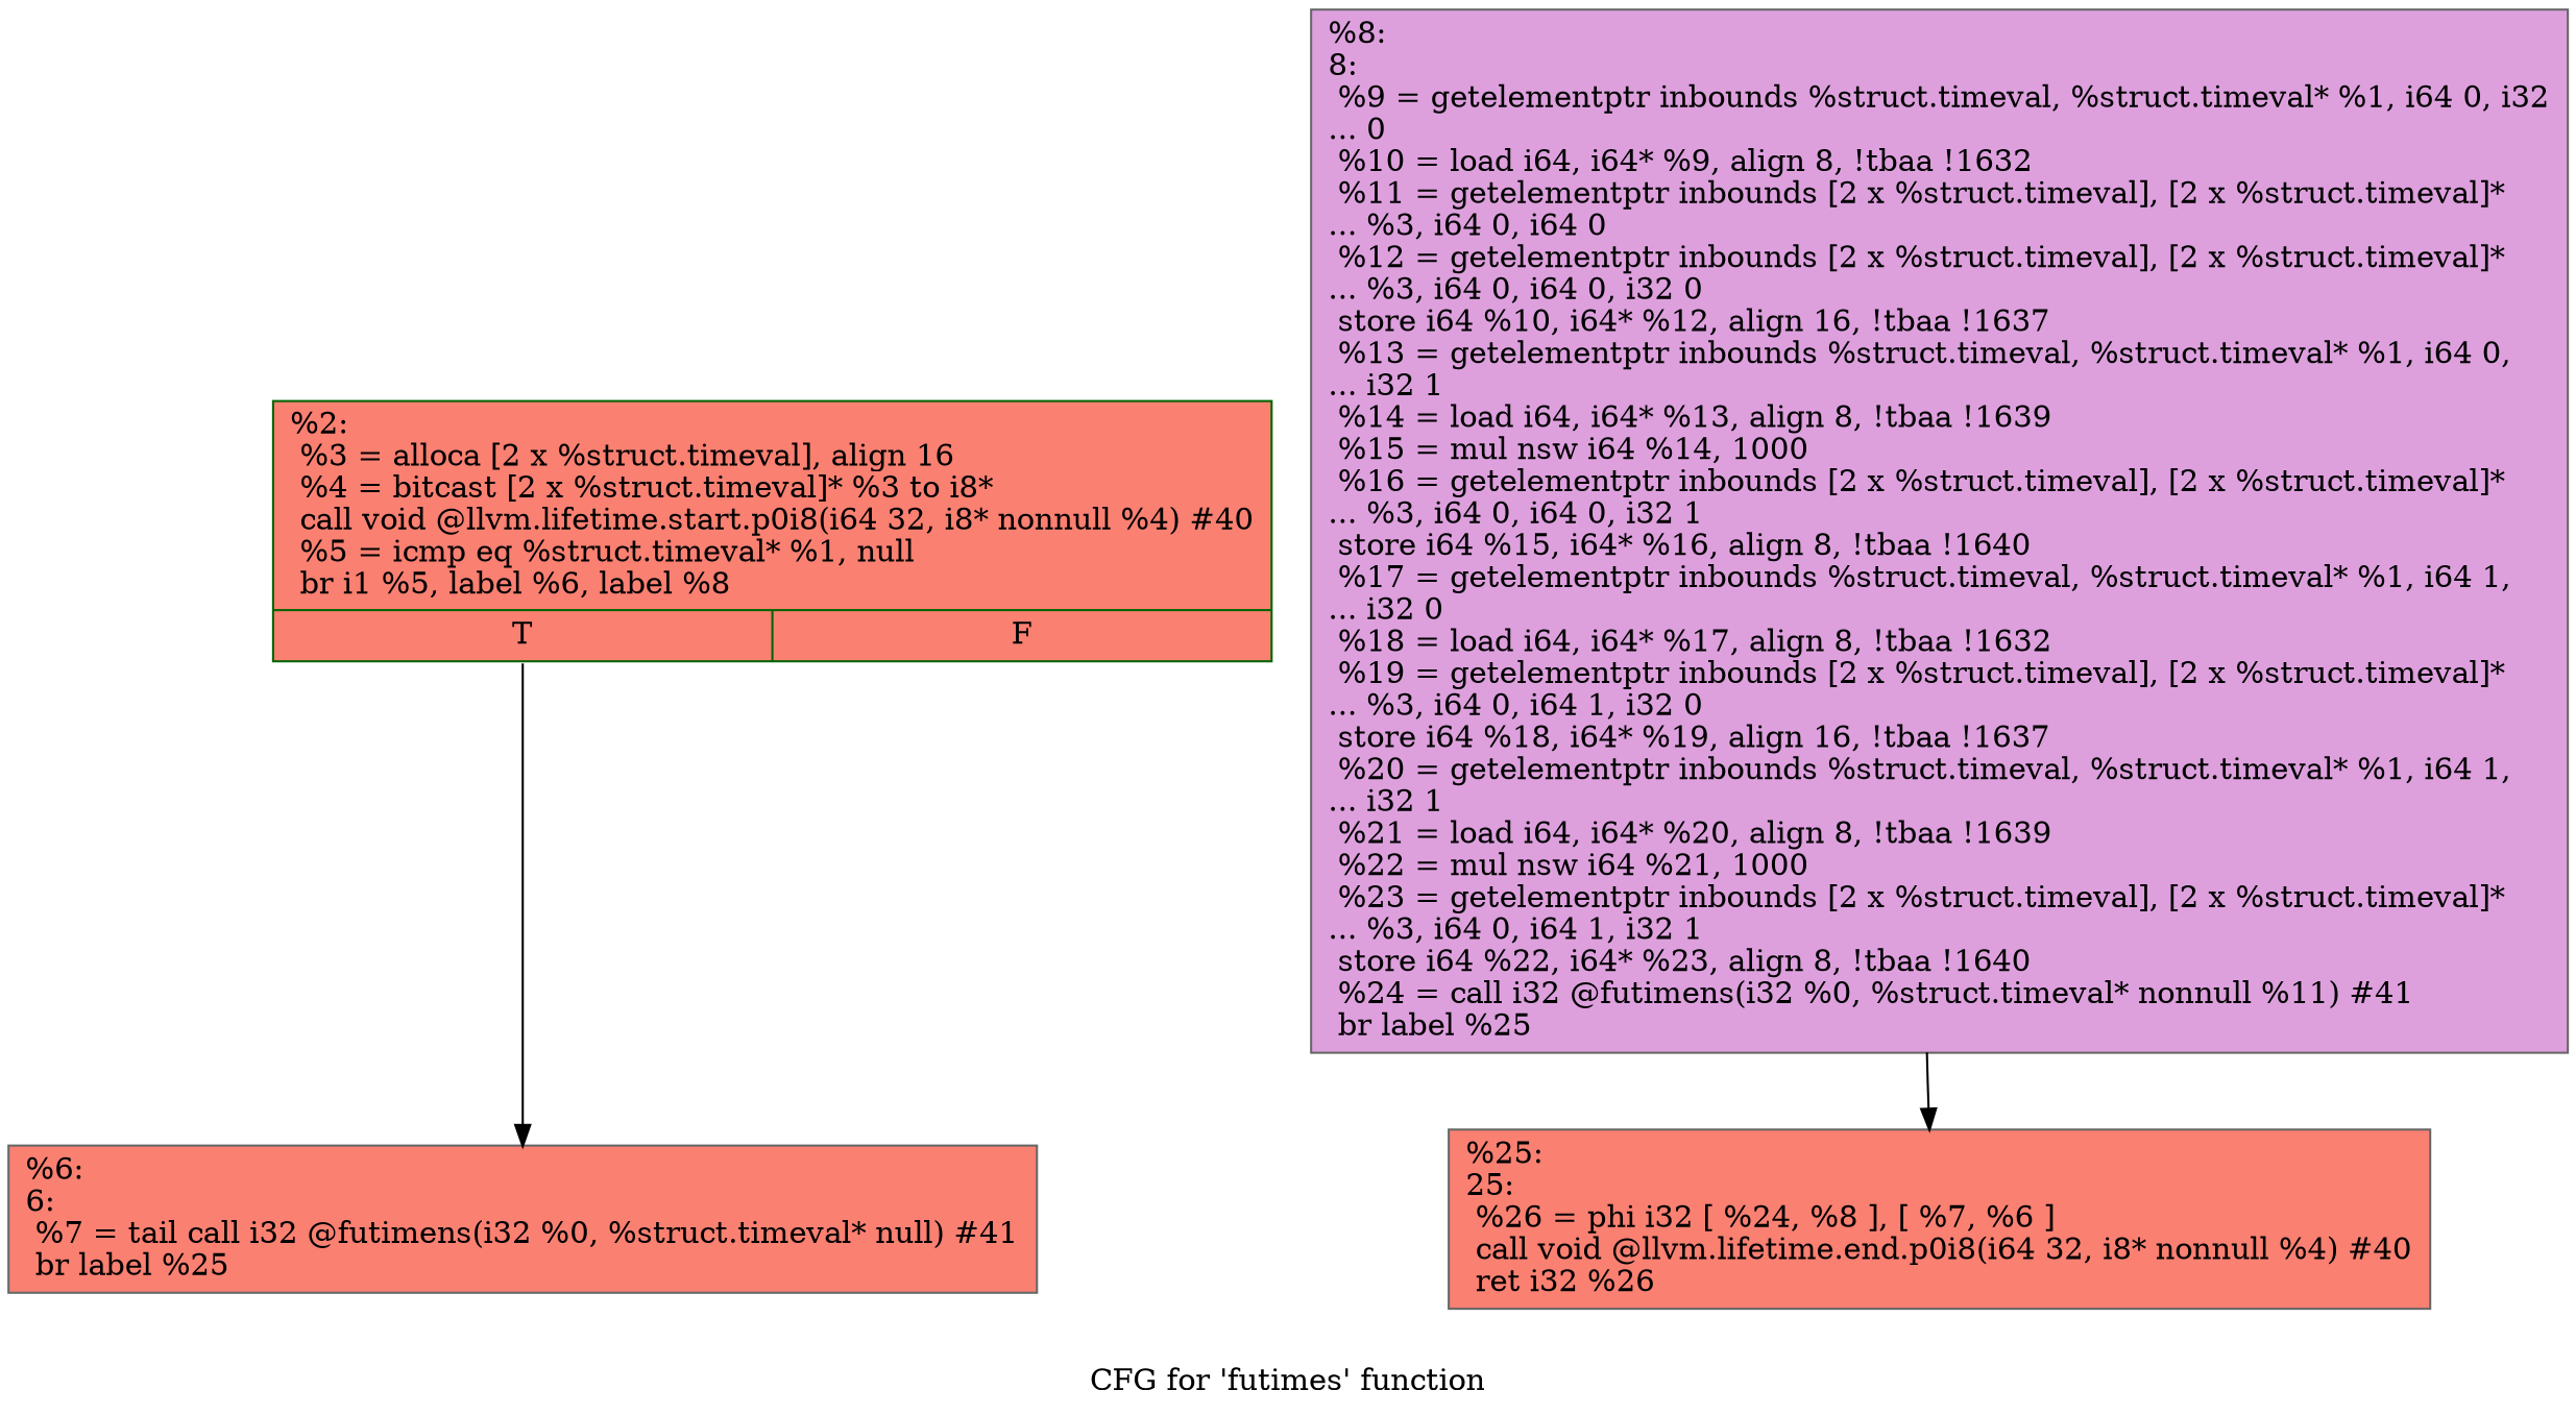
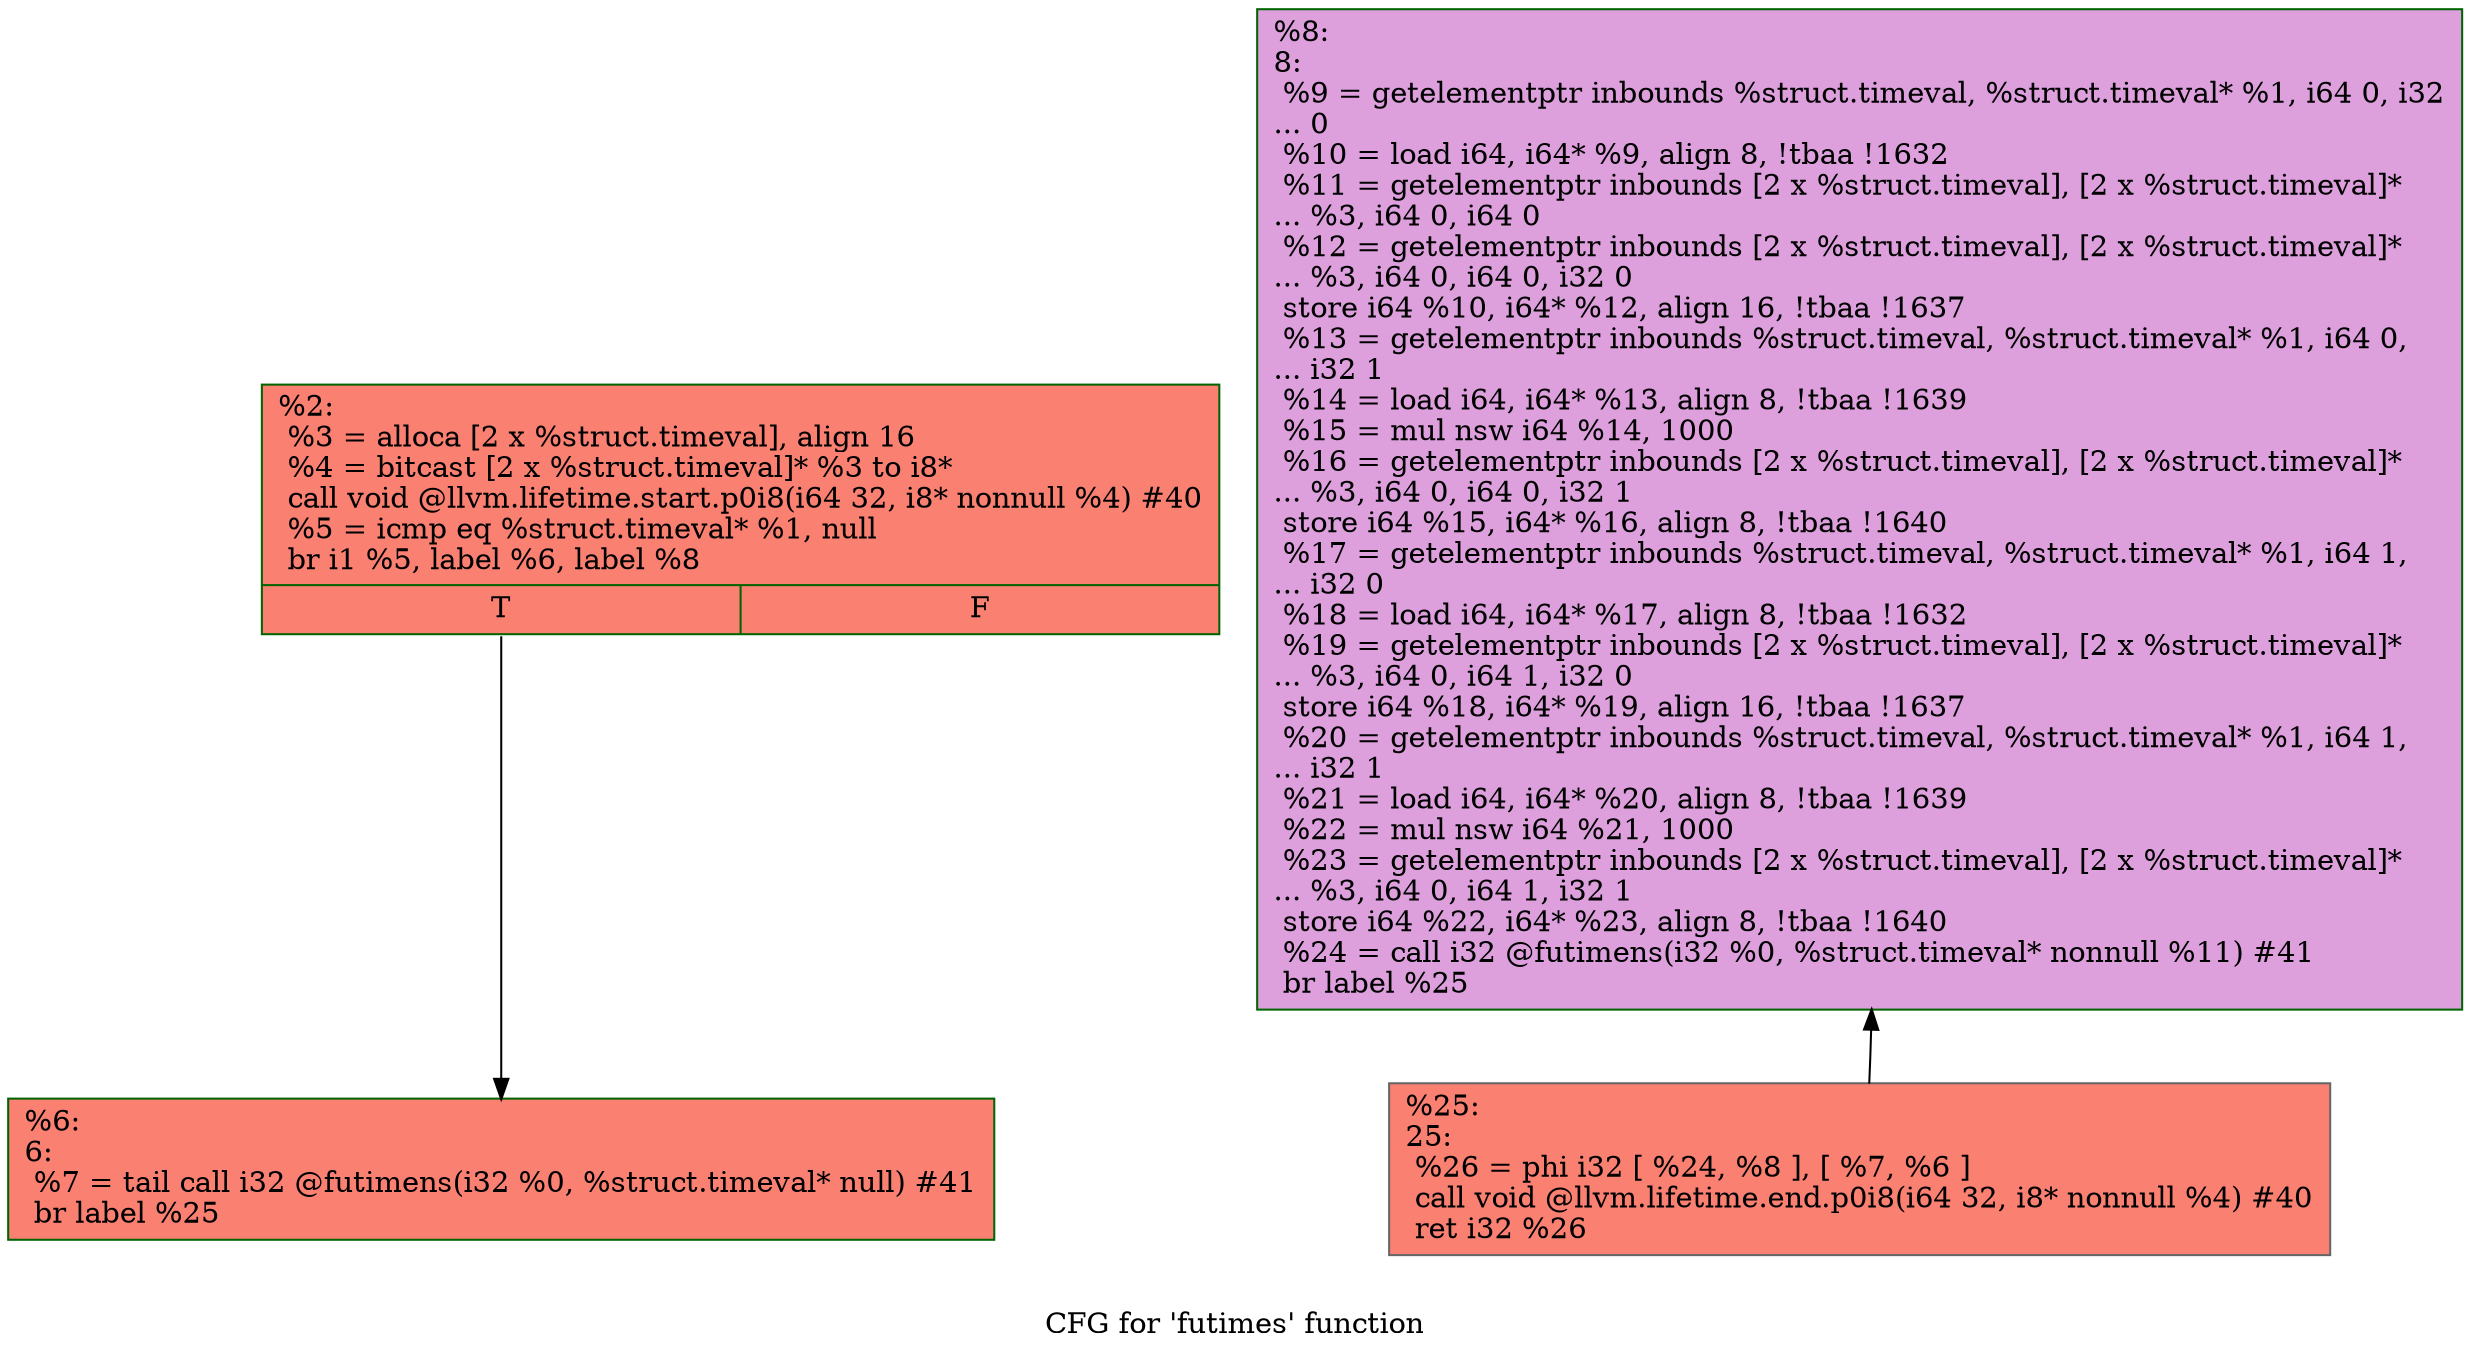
  digraph {
    label="CFG for 'futimes' function"
    node [color=darkgreen fillcolor=salmon shape=record style=filled]
    n1 [label="{%2:\l  %3 = alloca [2 x %struct.timeval], align 16\l  %4 = bitcast [2 x %struct.timeval]* %3 to i8*\l  call void @llvm.lifetime.start.p0i8(i64 32, i8* nonnull %4) #40\l  %5 = icmp eq %struct.timeval* %1, null\l  br i1 %5, label %6, label %8\l|{<s0>T|<s1>F}}"]
-   n2 [color=gray40 label="{%6:\l6:                                                \l  %7 = tail call i32 @futimens(i32 %0, %struct.timeval* null) #41\l  br label %25\l}"]
-   n3 [color=gray40 fillcolor=plum label="{%8:\l8:                                                \l  %9 = getelementptr inbounds %struct.timeval, %struct.timeval* %1, i64 0, i32\l... 0\l  %10 = load i64, i64* %9, align 8, !tbaa !1632\l  %11 = getelementptr inbounds [2 x %struct.timeval], [2 x %struct.timeval]*\l... %3, i64 0, i64 0\l  %12 = getelementptr inbounds [2 x %struct.timeval], [2 x %struct.timeval]*\l... %3, i64 0, i64 0, i32 0\l  store i64 %10, i64* %12, align 16, !tbaa !1637\l  %13 = getelementptr inbounds %struct.timeval, %struct.timeval* %1, i64 0,\l... i32 1\l  %14 = load i64, i64* %13, align 8, !tbaa !1639\l  %15 = mul nsw i64 %14, 1000\l  %16 = getelementptr inbounds [2 x %struct.timeval], [2 x %struct.timeval]*\l... %3, i64 0, i64 0, i32 1\l  store i64 %15, i64* %16, align 8, !tbaa !1640\l  %17 = getelementptr inbounds %struct.timeval, %struct.timeval* %1, i64 1,\l... i32 0\l  %18 = load i64, i64* %17, align 8, !tbaa !1632\l  %19 = getelementptr inbounds [2 x %struct.timeval], [2 x %struct.timeval]*\l... %3, i64 0, i64 1, i32 0\l  store i64 %18, i64* %19, align 16, !tbaa !1637\l  %20 = getelementptr inbounds %struct.timeval, %struct.timeval* %1, i64 1,\l... i32 1\l  %21 = load i64, i64* %20, align 8, !tbaa !1639\l  %22 = mul nsw i64 %21, 1000\l  %23 = getelementptr inbounds [2 x %struct.timeval], [2 x %struct.timeval]*\l... %3, i64 0, i64 1, i32 1\l  store i64 %22, i64* %23, align 8, !tbaa !1640\l  %24 = call i32 @futimens(i32 %0, %struct.timeval* nonnull %11) #41\l  br label %25\l}"]
+   n2 [label="{%6:\l6:                                                \l  %7 = tail call i32 @futimens(i32 %0, %struct.timeval* null) #41\l  br label %25\l}"]
+   n3 [fillcolor=plum label="{%8:\l8:                                                \l  %9 = getelementptr inbounds %struct.timeval, %struct.timeval* %1, i64 0, i32\l... 0\l  %10 = load i64, i64* %9, align 8, !tbaa !1632\l  %11 = getelementptr inbounds [2 x %struct.timeval], [2 x %struct.timeval]*\l... %3, i64 0, i64 0\l  %12 = getelementptr inbounds [2 x %struct.timeval], [2 x %struct.timeval]*\l... %3, i64 0, i64 0, i32 0\l  store i64 %10, i64* %12, align 16, !tbaa !1637\l  %13 = getelementptr inbounds %struct.timeval, %struct.timeval* %1, i64 0,\l... i32 1\l  %14 = load i64, i64* %13, align 8, !tbaa !1639\l  %15 = mul nsw i64 %14, 1000\l  %16 = getelementptr inbounds [2 x %struct.timeval], [2 x %struct.timeval]*\l... %3, i64 0, i64 0, i32 1\l  store i64 %15, i64* %16, align 8, !tbaa !1640\l  %17 = getelementptr inbounds %struct.timeval, %struct.timeval* %1, i64 1,\l... i32 0\l  %18 = load i64, i64* %17, align 8, !tbaa !1632\l  %19 = getelementptr inbounds [2 x %struct.timeval], [2 x %struct.timeval]*\l... %3, i64 0, i64 1, i32 0\l  store i64 %18, i64* %19, align 16, !tbaa !1637\l  %20 = getelementptr inbounds %struct.timeval, %struct.timeval* %1, i64 1,\l... i32 1\l  %21 = load i64, i64* %20, align 8, !tbaa !1639\l  %22 = mul nsw i64 %21, 1000\l  %23 = getelementptr inbounds [2 x %struct.timeval], [2 x %struct.timeval]*\l... %3, i64 0, i64 1, i32 1\l  store i64 %22, i64* %23, align 8, !tbaa !1640\l  %24 = call i32 @futimens(i32 %0, %struct.timeval* nonnull %11) #41\l  br label %25\l}"]
    n4 [color=gray40 label="{%25:\l25:                                               \l  %26 = phi i32 [ %24, %8 ], [ %7, %6 ]\l  call void @llvm.lifetime.end.p0i8(i64 32, i8* nonnull %4) #40\l  ret i32 %26\l}"]
    n1 -> n2 [tailport=s0]
-   n3 -> n4
+   n4 -> n3
  }
